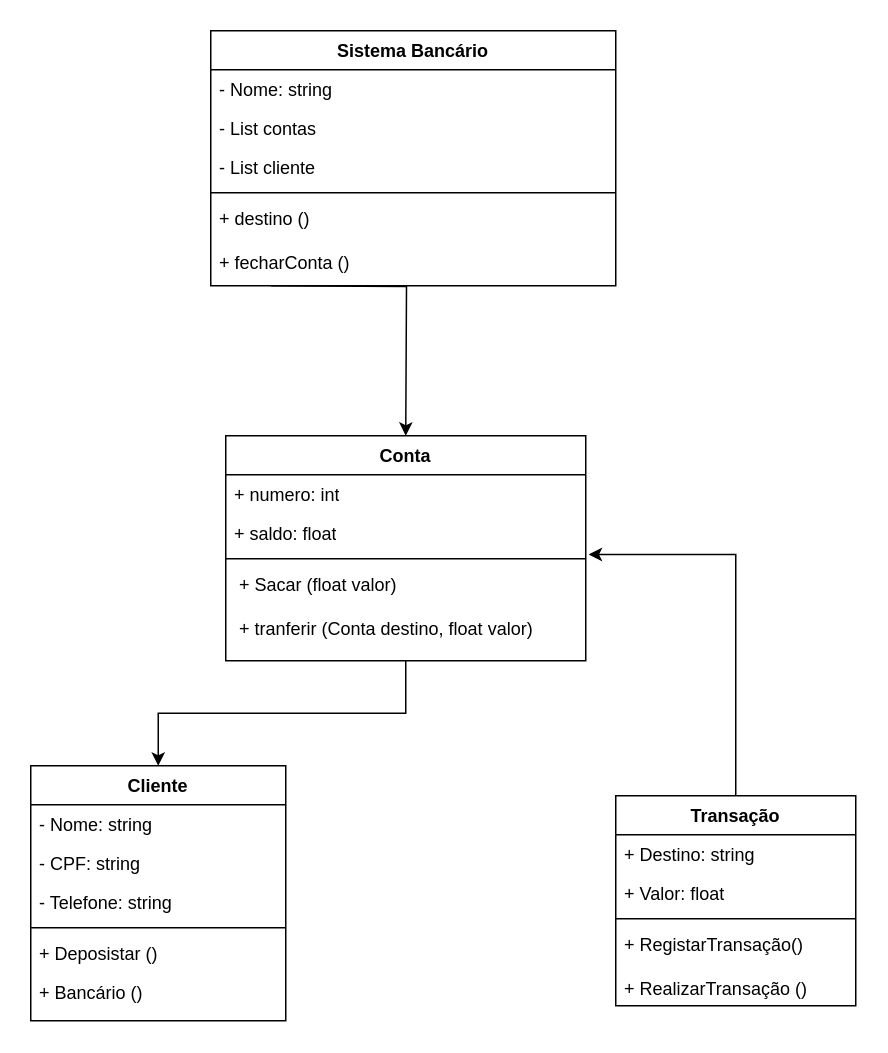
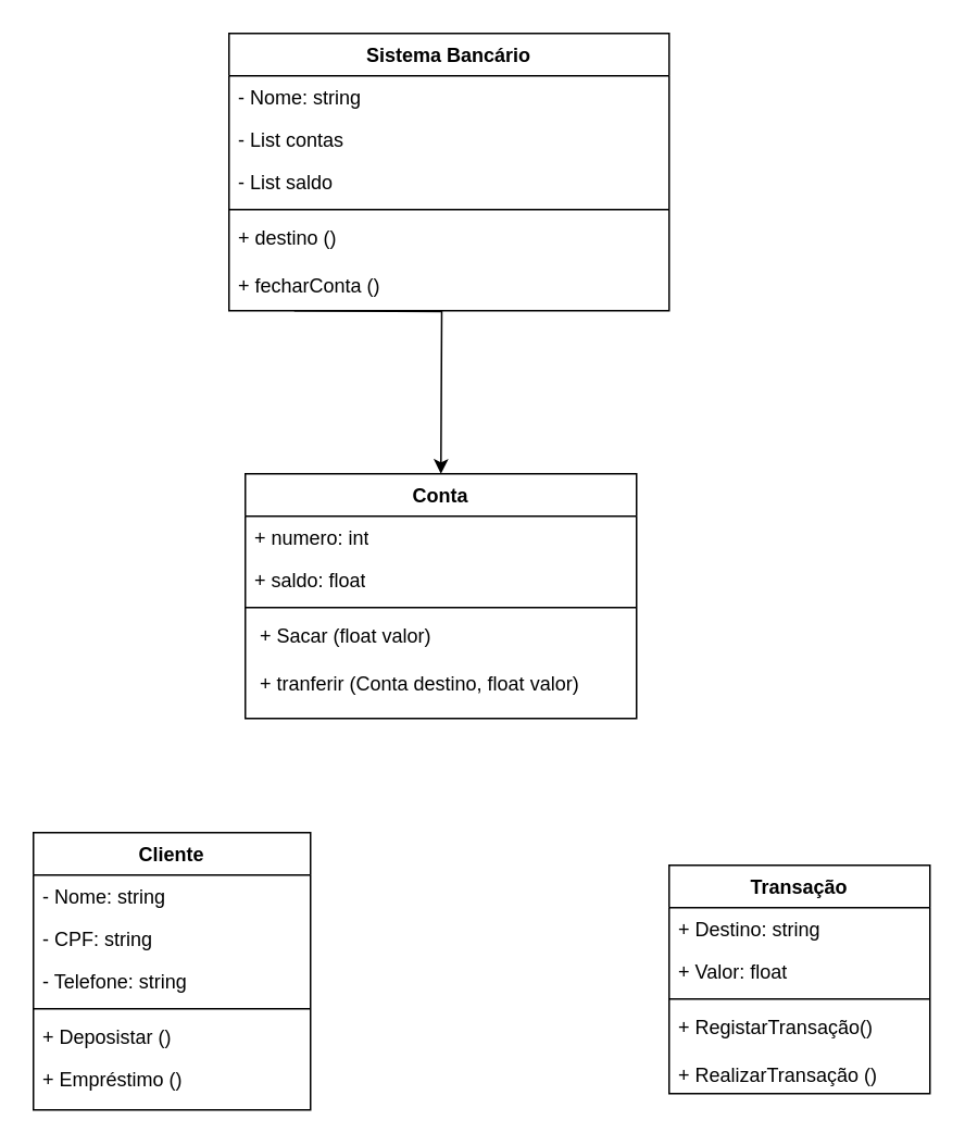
  <mxCell id="0" />
  <mxCell id="1" parent="0" />
  <mxCell id="2" style="edgeStyle=orthogonalEdgeStyle;rounded=0;orthogonalLoop=1;jettySize=auto;html=1;" parent="1" edge="1"><mxGeometry relative="1" as="geometry"><mxPoint x="270" y="290" as="targetPoint" /><mxPoint x="180.004" y="190" as="sourcePoint" /></mxGeometry></mxCell>
  <mxCell id="3" value="Sistema Bancário" style="swimlane;fontStyle=1;align=center;verticalAlign=top;childLayout=stackLayout;horizontal=1;startSize=26;horizontalStack=0;resizeParent=1;resizeParentMax=0;resizeLast=0;collapsible=1;marginBottom=0;whiteSpace=wrap;html=1;" parent="1" vertex="1"><mxGeometry x="140" y="20" width="270" height="170" as="geometry" /></mxCell>
  <mxCell id="4" value="- Nome: string" style="text;strokeColor=none;fillColor=none;align=left;verticalAlign=top;spacingLeft=4;spacingRight=4;overflow=hidden;rotatable=0;points=[[0,0.5],[1,0.5]];portConstraint=eastwest;whiteSpace=wrap;html=1;" parent="3" vertex="1"><mxGeometry y="26" width="270" height="26" as="geometry" /></mxCell>
  <mxCell id="5" value="- List contas" style="text;strokeColor=none;fillColor=none;align=left;verticalAlign=top;spacingLeft=4;spacingRight=4;overflow=hidden;rotatable=0;points=[[0,0.5],[1,0.5]];portConstraint=eastwest;whiteSpace=wrap;html=1;" parent="3" vertex="1"><mxGeometry y="52" width="270" height="26" as="geometry" /></mxCell>
- <mxCell id="6" value="- List cliente" style="text;strokeColor=none;fillColor=none;align=left;verticalAlign=top;spacingLeft=4;spacingRight=4;overflow=hidden;rotatable=0;points=[[0,0.5],[1,0.5]];portConstraint=eastwest;whiteSpace=wrap;html=1;" parent="3" vertex="1"><mxGeometry y="78" width="270" height="26" as="geometry" /></mxCell>
+ <mxCell id="6" value="- List saldo" style="text;strokeColor=none;fillColor=none;align=left;verticalAlign=top;spacingLeft=4;spacingRight=4;overflow=hidden;rotatable=0;points=[[0,0.5],[1,0.5]];portConstraint=eastwest;whiteSpace=wrap;html=1;" parent="3" vertex="1"><mxGeometry y="78" width="270" height="26" as="geometry" /></mxCell>
  <mxCell id="7" value="" style="line;strokeWidth=1;fillColor=none;align=left;verticalAlign=middle;spacingTop=-1;spacingLeft=3;spacingRight=3;rotatable=0;labelPosition=right;points=[];portConstraint=eastwest;strokeColor=inherit;" parent="3" vertex="1"><mxGeometry y="104" width="270" height="8" as="geometry" /></mxCell>
  <mxCell id="8" value="&lt;div&gt;+ destino ()&lt;/div&gt;&lt;div&gt;&lt;br&gt;&lt;/div&gt;&lt;div&gt;+ fecharConta ()&lt;/div&gt;" style="text;strokeColor=none;fillColor=none;align=left;verticalAlign=top;spacingLeft=4;spacingRight=4;overflow=hidden;rotatable=0;points=[[0,0.5],[1,0.5]];portConstraint=eastwest;whiteSpace=wrap;html=1;" parent="3" vertex="1"><mxGeometry y="112" width="270" height="58" as="geometry" /></mxCell>
  <mxCell id="9" value="Cliente" style="swimlane;fontStyle=1;align=center;verticalAlign=top;childLayout=stackLayout;horizontal=1;startSize=26;horizontalStack=0;resizeParent=1;resizeParentMax=0;resizeLast=0;collapsible=1;marginBottom=0;whiteSpace=wrap;html=1;" parent="1" vertex="1"><mxGeometry x="20" y="510" width="170" height="170" as="geometry" /></mxCell>
  <mxCell id="10" value="&lt;div&gt;- Nome: string&lt;/div&gt;" style="text;strokeColor=none;fillColor=none;align=left;verticalAlign=top;spacingLeft=4;spacingRight=4;overflow=hidden;rotatable=0;points=[[0,0.5],[1,0.5]];portConstraint=eastwest;whiteSpace=wrap;html=1;" parent="9" vertex="1"><mxGeometry y="26" width="170" height="26" as="geometry" /></mxCell>
  <mxCell id="11" value="- CPF: string" style="text;strokeColor=none;fillColor=none;align=left;verticalAlign=top;spacingLeft=4;spacingRight=4;overflow=hidden;rotatable=0;points=[[0,0.5],[1,0.5]];portConstraint=eastwest;whiteSpace=wrap;html=1;" parent="9" vertex="1"><mxGeometry y="52" width="170" height="26" as="geometry" /></mxCell>
  <mxCell id="12" value="- Telefone: string" style="text;strokeColor=none;fillColor=none;align=left;verticalAlign=top;spacingLeft=4;spacingRight=4;overflow=hidden;rotatable=0;points=[[0,0.5],[1,0.5]];portConstraint=eastwest;whiteSpace=wrap;html=1;" parent="9" vertex="1"><mxGeometry y="78" width="170" height="26" as="geometry" /></mxCell>
  <mxCell id="13" value="" style="line;strokeWidth=1;fillColor=none;align=left;verticalAlign=middle;spacingTop=-1;spacingLeft=3;spacingRight=3;rotatable=0;labelPosition=right;points=[];portConstraint=eastwest;strokeColor=inherit;" parent="9" vertex="1"><mxGeometry y="104" width="170" height="8" as="geometry" /></mxCell>
  <mxCell id="14" value="+ Deposistar ()" style="text;strokeColor=none;fillColor=none;align=left;verticalAlign=top;spacingLeft=4;spacingRight=4;overflow=hidden;rotatable=0;points=[[0,0.5],[1,0.5]];portConstraint=eastwest;whiteSpace=wrap;html=1;" parent="9" vertex="1"><mxGeometry y="112" width="170" height="26" as="geometry" /></mxCell>
- <mxCell id="15" value="+ Bancário ()" style="text;strokeColor=none;fillColor=none;align=left;verticalAlign=top;spacingLeft=4;spacingRight=4;overflow=hidden;rotatable=0;points=[[0,0.5],[1,0.5]];portConstraint=eastwest;whiteSpace=wrap;html=1;" parent="9" vertex="1"><mxGeometry y="138" width="170" height="32" as="geometry" /></mxCell>
- <mxCell id="16" style="edgeStyle=orthogonalEdgeStyle;rounded=0;orthogonalLoop=1;jettySize=auto;html=1;entryX=0.5;entryY=0;entryDx=0;entryDy=0;" parent="1" source="17" target="9" edge="1"><mxGeometry relative="1" as="geometry" /></mxCell>
+ <mxCell id="15" value="+ Empréstimo ()" style="text;strokeColor=none;fillColor=none;align=left;verticalAlign=top;spacingLeft=4;spacingRight=4;overflow=hidden;rotatable=0;points=[[0,0.5],[1,0.5]];portConstraint=eastwest;whiteSpace=wrap;html=1;" parent="9" vertex="1"><mxGeometry y="138" width="170" height="32" as="geometry" /></mxCell>
  <mxCell id="17" value="Conta" style="swimlane;fontStyle=1;align=center;verticalAlign=top;childLayout=stackLayout;horizontal=1;startSize=26;horizontalStack=0;resizeParent=1;resizeParentMax=0;resizeLast=0;collapsible=1;marginBottom=0;whiteSpace=wrap;html=1;" parent="1" vertex="1"><mxGeometry x="150" y="290" width="240" height="150" as="geometry" /></mxCell>
  <mxCell id="18" value="+ numero: int" style="text;strokeColor=none;fillColor=none;align=left;verticalAlign=top;spacingLeft=4;spacingRight=4;overflow=hidden;rotatable=0;points=[[0,0.5],[1,0.5]];portConstraint=eastwest;whiteSpace=wrap;html=1;" parent="17" vertex="1"><mxGeometry y="26" width="240" height="26" as="geometry" /></mxCell>
  <mxCell id="19" value="+ saldo: float" style="text;strokeColor=none;fillColor=none;align=left;verticalAlign=top;spacingLeft=4;spacingRight=4;overflow=hidden;rotatable=0;points=[[0,0.5],[1,0.5]];portConstraint=eastwest;whiteSpace=wrap;html=1;" parent="17" vertex="1"><mxGeometry y="52" width="240" height="26" as="geometry" /></mxCell>
  <mxCell id="20" value="" style="line;strokeWidth=1;fillColor=none;align=left;verticalAlign=middle;spacingTop=-1;spacingLeft=3;spacingRight=3;rotatable=0;labelPosition=right;points=[];portConstraint=eastwest;strokeColor=inherit;" parent="17" vertex="1"><mxGeometry y="78" width="240" height="8" as="geometry" /></mxCell>
  <mxCell id="21" value="&lt;div&gt;&amp;nbsp;+ Sacar (float valor)&lt;br&gt;&amp;nbsp;&lt;/div&gt;&lt;div&gt;&amp;nbsp;+ tranferir (Conta destino, float valor)&lt;/div&gt;" style="text;strokeColor=none;fillColor=none;align=left;verticalAlign=top;spacingLeft=4;spacingRight=4;overflow=hidden;rotatable=0;points=[[0,0.5],[1,0.5]];portConstraint=eastwest;whiteSpace=wrap;html=1;" parent="17" vertex="1"><mxGeometry y="86" width="240" height="64" as="geometry" /></mxCell>
  <mxCell id="22" value="Transação" style="swimlane;fontStyle=1;align=center;verticalAlign=top;childLayout=stackLayout;horizontal=1;startSize=26;horizontalStack=0;resizeParent=1;resizeParentMax=0;resizeLast=0;collapsible=1;marginBottom=0;whiteSpace=wrap;html=1;" parent="1" vertex="1"><mxGeometry x="410" y="530" width="160" height="140" as="geometry" /></mxCell>
  <mxCell id="23" value="+ Destino: string" style="text;strokeColor=none;fillColor=none;align=left;verticalAlign=top;spacingLeft=4;spacingRight=4;overflow=hidden;rotatable=0;points=[[0,0.5],[1,0.5]];portConstraint=eastwest;whiteSpace=wrap;html=1;" parent="22" vertex="1"><mxGeometry y="26" width="160" height="26" as="geometry" /></mxCell>
  <mxCell id="24" value="+ Valor: float" style="text;strokeColor=none;fillColor=none;align=left;verticalAlign=top;spacingLeft=4;spacingRight=4;overflow=hidden;rotatable=0;points=[[0,0.5],[1,0.5]];portConstraint=eastwest;whiteSpace=wrap;html=1;" parent="22" vertex="1"><mxGeometry y="52" width="160" height="26" as="geometry" /></mxCell>
  <mxCell id="25" value="" style="line;strokeWidth=1;fillColor=none;align=left;verticalAlign=middle;spacingTop=-1;spacingLeft=3;spacingRight=3;rotatable=0;labelPosition=right;points=[];portConstraint=eastwest;strokeColor=inherit;" parent="22" vertex="1"><mxGeometry y="78" width="160" height="8" as="geometry" /></mxCell>
  <mxCell id="26" value="+ RegistarTransação()&lt;br&gt;&lt;br&gt;&lt;div&gt;+ RealizarTransação ()&lt;/div&gt;" style="text;strokeColor=none;fillColor=none;align=left;verticalAlign=top;spacingLeft=4;spacingRight=4;overflow=hidden;rotatable=0;points=[[0,0.5],[1,0.5]];portConstraint=eastwest;whiteSpace=wrap;html=1;" parent="22" vertex="1"><mxGeometry y="86" width="160" height="54" as="geometry" /></mxCell>
- <mxCell id="27" style="edgeStyle=orthogonalEdgeStyle;rounded=0;orthogonalLoop=1;jettySize=auto;html=1;exitX=0.5;exitY=0;exitDx=0;exitDy=0;entryX=1.008;entryY=1.045;entryDx=0;entryDy=0;entryPerimeter=0;" parent="1" source="22" target="19" edge="1"><mxGeometry relative="1" as="geometry" /></mxCell>
